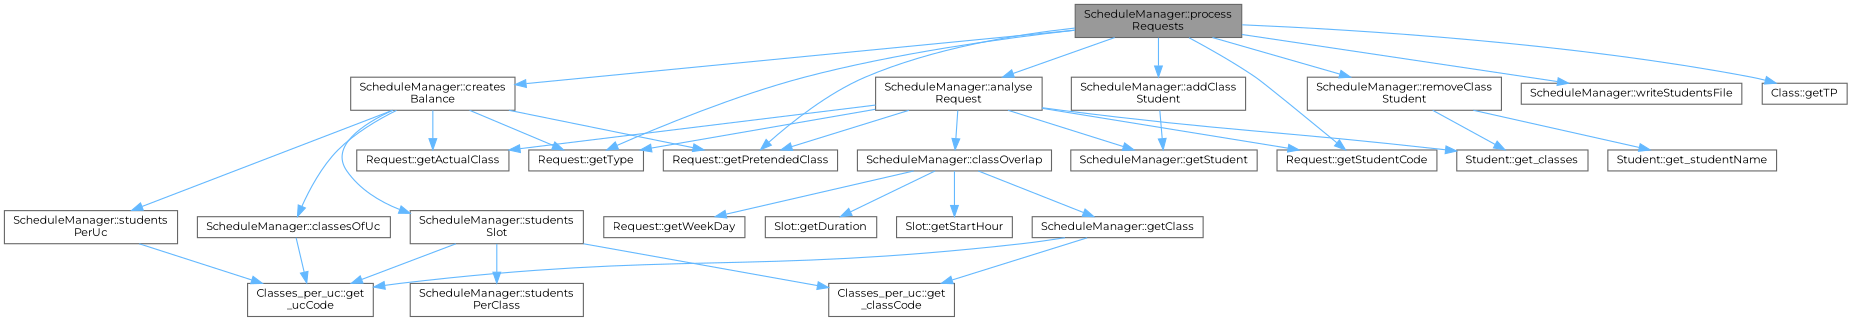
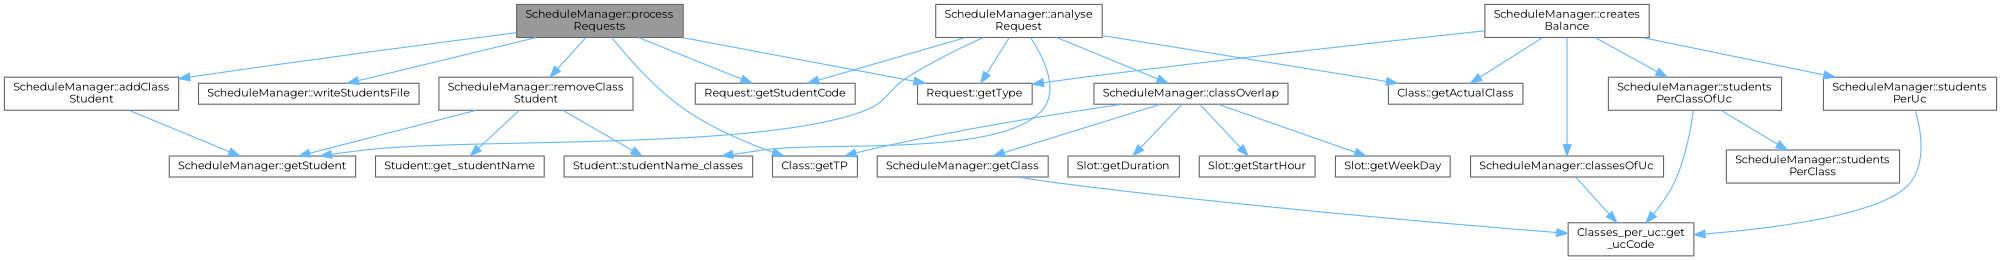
  digraph {
    fontname=Montserrat
    rankdir=TB
    node [color=grey40 fillcolor=white fontname=Montserrat fontsize=10 shape=box style=filled]
    edge [color=steelblue1 fontname=Montserrat fontsize=10 labelfontname=Helvetica labelfontsize=10 style=solid]
    n1 [color=gray40 fillcolor=grey60 fontcolor=black height=0.2 label="ScheduleManager::process\lRequests" width=0.4]
    n2 [height=0.2 label="ScheduleManager::addClass\lStudent" width=0.4]
    n3 [height=0.2 label="ScheduleManager::analyse\lRequest" width=0.4]
-   n4 [height=0.2 label="Request::getPretendedClass" width=0.4]
    n5 [height=0.2 label="Request::getStudentCode" width=0.4]
    n6 [height=0.2 label="Request::getType" width=0.4]
    n7 [height=0.2 label="ScheduleManager::creates\lBalance" width=0.4]
    n8 [height=0.2 label="ScheduleManager::removeClass\lStudent" width=0.4]
    n9 [height=0.2 label="ScheduleManager::writeStudentsFile" width=0.4]
    n10 [height=0.2 label="Class::getTP" width=0.4]
    n11 [height=0.2 label="ScheduleManager::getStudent" width=0.4]
-   n12 [height=0.2 label="Request::getActualClass" width=0.4]
-   n13 [height=0.2 label="Student::get_classes" width=0.4]
+   n12 [height=0.2 label="Class::getActualClass" width=0.4]
+   n13 [height=0.2 label="Student::studentName_classes" width=0.4]
    n14 [height=0.2 label="ScheduleManager::classOverlap" width=0.4]
    n15 [height=0.2 label="ScheduleManager::classesOfUc" width=0.4]
-   n16 [height=0.2 label="ScheduleManager::students\lSlot" width=0.4]
+   n16 [height=0.2 label="ScheduleManager::students\lPerClassOfUc" width=0.4]
    n17 [height=0.2 label="ScheduleManager::students\lPerUc" width=0.4]
    n18 [height=0.2 label="Student::get_studentName" width=0.4]
    n19 [height=0.2 label="ScheduleManager::getClass" width=0.4]
    n20 [height=0.2 label="Slot::getDuration" width=0.4]
    n21 [height=0.2 label="Slot::getStartHour" width=0.4]
-   n22 [height=0.2 label="Request::getWeekDay" width=0.4]
-   n23 [height=0.2 label="Classes_per_uc::get\l_classCode" width=0.4]
+   n22 [height=0.2 label="Slot::getWeekDay" width=0.4]
    n24 [height=0.2 label="Classes_per_uc::get\l_ucCode" width=0.4]
    n25 [height=0.2 label="ScheduleManager::students\lPerClass" width=0.4]
    n1 -> n2
-   n1 -> n3
-   n1 -> n4
    n1 -> n5
    n1 -> n6
-   n1 -> n7
    n1 -> n8
    n1 -> n9
    n1 -> n10
    n2 -> n11
-   n3 -> n4
    n3 -> n5
    n3 -> n6
    n3 -> n11
    n3 -> n12
    n3 -> n13
    n3 -> n14
-   n7 -> n4
    n7 -> n6
    n7 -> n12
    n7 -> n15
    n7 -> n16
    n7 -> n17
+   n8 -> n11
    n8 -> n13
    n8 -> n18
+   n14 -> n10
    n14 -> n19
    n14 -> n20
    n14 -> n21
    n14 -> n22
    n15 -> n24
-   n16 -> n23
    n16 -> n24
    n16 -> n25
    n17 -> n24
-   n19 -> n23
    n19 -> n24
  }
